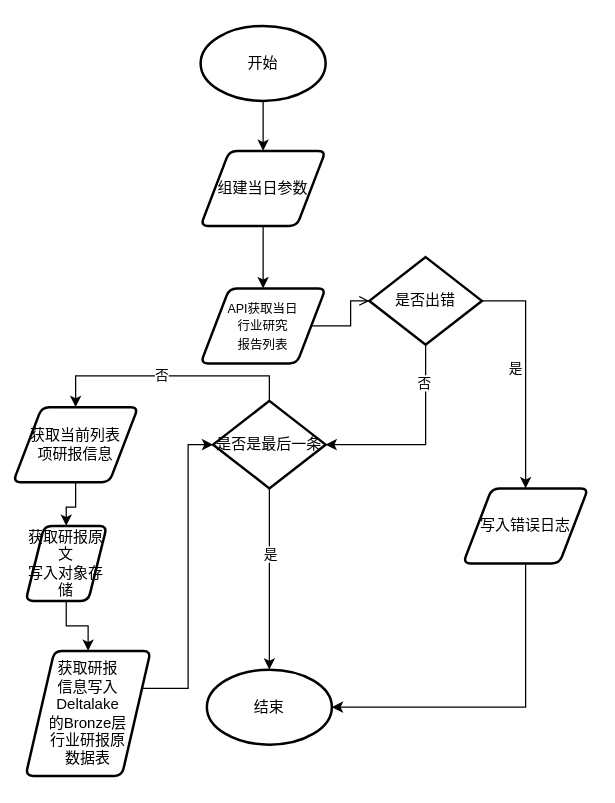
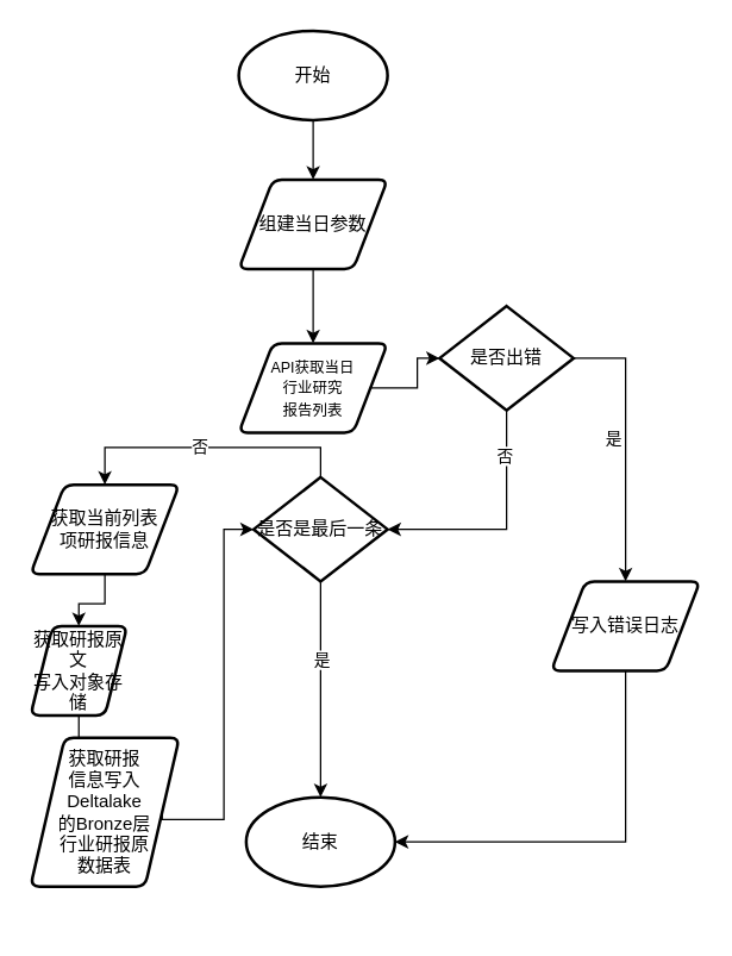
  <mxCell id="0" />
  <mxCell id="1" parent="0" />
  <mxCell id="2" style="edgeStyle=orthogonalEdgeStyle;rounded=0;orthogonalLoop=1;jettySize=auto;html=1;exitX=0.5;exitY=1;exitDx=0;exitDy=0;entryX=0.5;entryY=0;entryDx=0;entryDy=0;" parent="1" source="3" target="7" edge="1"><mxGeometry relative="1" as="geometry" /></mxCell>
  <mxCell id="3" value="组建当日参数" style="shape=parallelogram;html=1;strokeWidth=2;perimeter=parallelogramPerimeter;whiteSpace=wrap;rounded=1;arcSize=12;size=0.23;" parent="1" vertex="1"><mxGeometry x="160" y="120" width="100" height="60" as="geometry" /></mxCell>
  <mxCell id="4" style="edgeStyle=orthogonalEdgeStyle;rounded=0;orthogonalLoop=1;jettySize=auto;html=1;exitX=0.5;exitY=1;exitDx=0;exitDy=0;exitPerimeter=0;entryX=0.5;entryY=0;entryDx=0;entryDy=0;" parent="1" source="5" target="3" edge="1"><mxGeometry relative="1" as="geometry" /></mxCell>
  <mxCell id="5" value="开始" style="strokeWidth=2;html=1;shape=mxgraph.flowchart.start_1;whiteSpace=wrap;" parent="1" vertex="1"><mxGeometry x="160" y="20" width="100" height="60" as="geometry" /></mxCell>
- <mxCell id="6" style="edgeStyle=orthogonalEdgeStyle;rounded=0;orthogonalLoop=1;jettySize=auto;html=1;exitX=1;exitY=0.5;exitDx=0;exitDy=0;entryX=0;entryY=0.5;entryDx=0;entryDy=0;entryPerimeter=0;endArrow=open;" parent="1" source="7" target="12" edge="1"><mxGeometry relative="1" as="geometry" /></mxCell>
+ <mxCell id="6" style="edgeStyle=orthogonalEdgeStyle;rounded=0;orthogonalLoop=1;jettySize=auto;html=1;exitX=1;exitY=0.5;exitDx=0;exitDy=0;entryX=0;entryY=0.5;entryDx=0;entryDy=0;entryPerimeter=0;" parent="1" source="7" target="12" edge="1"><mxGeometry relative="1" as="geometry" /></mxCell>
  <mxCell id="7" value="&lt;font style=&quot;font-size: 10px&quot;&gt;API获取当日&lt;br&gt;行业研究&lt;br&gt;报告列表&lt;/font&gt;" style="shape=parallelogram;html=1;strokeWidth=2;perimeter=parallelogramPerimeter;whiteSpace=wrap;rounded=1;arcSize=12;size=0.23;align=center;" parent="1" vertex="1"><mxGeometry x="160" y="230" width="100" height="60" as="geometry" /></mxCell>
  <mxCell id="8" style="edgeStyle=orthogonalEdgeStyle;rounded=0;orthogonalLoop=1;jettySize=auto;html=1;exitX=1;exitY=0.5;exitDx=0;exitDy=0;exitPerimeter=0;entryX=0.5;entryY=0;entryDx=0;entryDy=0;" parent="1" source="12" target="14" edge="1"><mxGeometry relative="1" as="geometry" /></mxCell>
  <mxCell id="9" value="是" style="edgeLabel;html=1;align=center;verticalAlign=middle;resizable=0;points=[];" parent="8" vertex="1" connectable="0"><mxGeometry x="-0.686" y="3" relative="1" as="geometry"><mxPoint x="-3" y="56" as="offset" /></mxGeometry></mxCell>
  <mxCell id="10" style="edgeStyle=orthogonalEdgeStyle;rounded=0;orthogonalLoop=1;jettySize=auto;html=1;exitX=0.5;exitY=1;exitDx=0;exitDy=0;exitPerimeter=0;entryX=1;entryY=0.5;entryDx=0;entryDy=0;entryPerimeter=0;" parent="1" source="12" target="20" edge="1"><mxGeometry relative="1" as="geometry" /></mxCell>
  <mxCell id="11" value="否" style="edgeLabel;html=1;align=center;verticalAlign=middle;resizable=0;points=[];" parent="10" vertex="1" connectable="0"><mxGeometry x="-0.621" y="-2" relative="1" as="geometry"><mxPoint as="offset" /></mxGeometry></mxCell>
  <mxCell id="12" value="是否出错" style="strokeWidth=2;html=1;shape=mxgraph.flowchart.decision;whiteSpace=wrap;" parent="1" vertex="1"><mxGeometry x="295" y="205" width="90" height="70" as="geometry" /></mxCell>
  <mxCell id="13" style="edgeStyle=orthogonalEdgeStyle;rounded=0;orthogonalLoop=1;jettySize=auto;html=1;exitX=0.5;exitY=1;exitDx=0;exitDy=0;entryX=1;entryY=0.5;entryDx=0;entryDy=0;entryPerimeter=0;" parent="1" source="14" target="15" edge="1"><mxGeometry relative="1" as="geometry" /></mxCell>
  <mxCell id="14" value="写入错误日志" style="shape=parallelogram;html=1;strokeWidth=2;perimeter=parallelogramPerimeter;whiteSpace=wrap;rounded=1;arcSize=12;size=0.23;" parent="1" vertex="1"><mxGeometry x="370" y="390" width="100" height="60" as="geometry" /></mxCell>
  <mxCell id="15" value="结束" style="strokeWidth=2;html=1;shape=mxgraph.flowchart.start_1;whiteSpace=wrap;" parent="1" vertex="1"><mxGeometry x="165" y="535" width="100" height="60" as="geometry" /></mxCell>
  <mxCell id="16" style="edgeStyle=orthogonalEdgeStyle;rounded=0;orthogonalLoop=1;jettySize=auto;html=1;exitX=0.5;exitY=1;exitDx=0;exitDy=0;exitPerimeter=0;" parent="1" source="20" target="15" edge="1"><mxGeometry relative="1" as="geometry" /></mxCell>
  <mxCell id="17" value="是" style="edgeLabel;html=1;align=center;verticalAlign=middle;resizable=0;points=[];" parent="16" vertex="1" connectable="0"><mxGeometry x="-0.28" relative="1" as="geometry"><mxPoint as="offset" /></mxGeometry></mxCell>
  <mxCell id="18" style="edgeStyle=orthogonalEdgeStyle;rounded=0;orthogonalLoop=1;jettySize=auto;html=1;exitX=0.5;exitY=0;exitDx=0;exitDy=0;exitPerimeter=0;entryX=0.5;entryY=0;entryDx=0;entryDy=0;" parent="1" source="20" target="22" edge="1"><mxGeometry relative="1" as="geometry" /></mxCell>
  <mxCell id="19" value="否" style="edgeLabel;html=1;align=center;verticalAlign=middle;resizable=0;points=[];" parent="18" vertex="1" connectable="0"><mxGeometry x="0.074" y="-1" relative="1" as="geometry"><mxPoint as="offset" /></mxGeometry></mxCell>
  <mxCell id="20" value="是否是最后一条" style="strokeWidth=2;html=1;shape=mxgraph.flowchart.decision;whiteSpace=wrap;" parent="1" vertex="1"><mxGeometry x="170" y="320" width="90" height="70" as="geometry" /></mxCell>
  <mxCell id="21" style="edgeStyle=orthogonalEdgeStyle;rounded=0;orthogonalLoop=1;jettySize=auto;html=1;exitX=0.5;exitY=1;exitDx=0;exitDy=0;" parent="1" source="22" target="24" edge="1"><mxGeometry relative="1" as="geometry" /></mxCell>
- <mxCell id="22" value="获取当前列表&lt;br&gt;项研报信息" style="shape=parallelogram;html=1;strokeWidth=2;perimeter=parallelogramPerimeter;whiteSpace=wrap;rounded=1;arcSize=12;size=0.23;" parent="1" vertex="1"><mxGeometry x="10" y="325" width="100" height="60" as="geometry" /></mxCell>
+ <mxCell id="22" value="获取当前列表&lt;br&gt;项研报信息" style="shape=parallelogram;html=1;strokeWidth=2;perimeter=parallelogramPerimeter;whiteSpace=wrap;rounded=1;arcSize=12;size=0.23;" parent="1" vertex="1"><mxGeometry x="20" y="325" width="100" height="60" as="geometry" /></mxCell>
  <mxCell id="23" style="edgeStyle=orthogonalEdgeStyle;rounded=0;orthogonalLoop=1;jettySize=auto;html=1;exitX=0.5;exitY=1;exitDx=0;exitDy=0;" parent="1" source="24" target="26" edge="1"><mxGeometry relative="1" as="geometry" /></mxCell>
  <mxCell id="24" value="获取研报原文&lt;br&gt;写入对象存储" style="shape=parallelogram;html=1;strokeWidth=2;perimeter=parallelogramPerimeter;whiteSpace=wrap;rounded=1;arcSize=12;size=0.23;" parent="1" vertex="1"><mxGeometry x="20" y="420" width="65" height="60" as="geometry" /></mxCell>
  <mxCell id="25" style="edgeStyle=orthogonalEdgeStyle;rounded=0;orthogonalLoop=1;jettySize=auto;html=1;exitX=1;exitY=0.5;exitDx=0;exitDy=0;entryX=0;entryY=0.5;entryDx=0;entryDy=0;entryPerimeter=0;" parent="1" source="26" target="20" edge="1"><mxGeometry relative="1" as="geometry"><Array as="points"><mxPoint x="150" y="550" /><mxPoint x="150" y="355" /></Array></mxGeometry></mxCell>
- <mxCell id="26" value="获取研报&lt;br&gt;信息写入Deltalake&lt;br&gt;的Bronze层&lt;br&gt;行业研报原&lt;br&gt;数据表" style="shape=parallelogram;html=1;strokeWidth=2;perimeter=parallelogramPerimeter;whiteSpace=wrap;rounded=1;arcSize=12;size=0.23;" parent="1" vertex="1"><mxGeometry x="20" y="520" width="100" height="100" as="geometry" /></mxCell>
+ <mxCell id="26" value="获取研报&lt;br&gt;信息写入Deltalake&lt;br&gt;的Bronze层&lt;br&gt;行业研报原&lt;br&gt;数据表" style="shape=parallelogram;html=1;strokeWidth=2;perimeter=parallelogramPerimeter;whiteSpace=wrap;rounded=1;arcSize=12;size=0.23;" parent="1" vertex="1"><mxGeometry x="20" y="495" width="100" height="100" as="geometry" /></mxCell>
